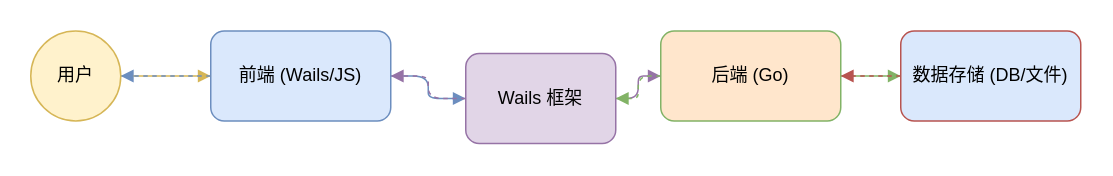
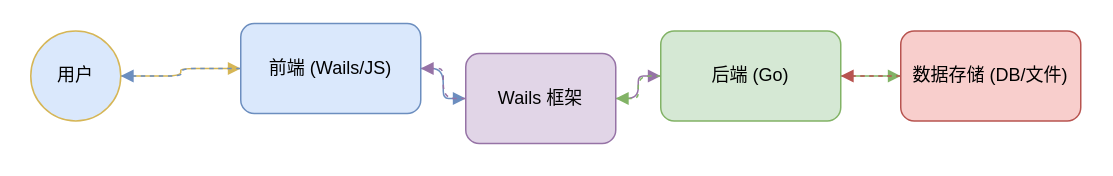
  <mxCell id="0" />
  <mxCell id="1" parent="0" />
- <mxCell id="2" value="用户" style="ellipse;whiteSpace=wrap;html=1;fillColor=#fff2cc;strokeColor=#d6b656;" vertex="1" parent="1"><mxGeometry x="20" y="20" width="60" height="60" as="geometry" /></mxCell>
- <mxCell id="3" value="前端 (Wails/JS)" style="rounded=1;whiteSpace=wrap;html=1;fillColor=#dae8fc;strokeColor=#6c8ebf;" vertex="1" parent="1"><mxGeometry x="140" y="20" width="120" height="60" as="geometry" /></mxCell>
+ <mxCell id="2" value="用户" style="ellipse;whiteSpace=wrap;html=1;fillColor=#dae8fc;strokeColor=#d6b656;" vertex="1" parent="1"><mxGeometry x="20" y="20" width="60" height="60" as="geometry" /></mxCell>
+ <mxCell id="3" value="前端 (Wails/JS)" style="rounded=1;whiteSpace=wrap;html=1;fillColor=#dae8fc;strokeColor=#6c8ebf;" vertex="1" parent="1"><mxGeometry x="160" y="15" width="120" height="60" as="geometry" /></mxCell>
  <mxCell id="4" value="Wails 框架" style="rounded=1;whiteSpace=wrap;html=1;fillColor=#e1d5e7;strokeColor=#9673a6;" vertex="1" parent="1"><mxGeometry x="310" y="35" width="100" height="60" as="geometry" /></mxCell>
- <mxCell id="5" value="后端 (Go)" style="rounded=1;whiteSpace=wrap;html=1;fillColor=#ffe6cc;strokeColor=#82b366;" vertex="1" parent="1"><mxGeometry x="440" y="20" width="120" height="60" as="geometry" /></mxCell>
- <mxCell id="6" value="数据存储 (DB/文件)" style="rounded=1;whiteSpace=wrap;html=1;fillColor=#dae8fc;strokeColor=#b85450;" vertex="1" parent="1"><mxGeometry x="600" y="20" width="120" height="60" as="geometry" /></mxCell>
+ <mxCell id="5" value="后端 (Go)" style="rounded=1;whiteSpace=wrap;html=1;fillColor=#d5e8d4;strokeColor=#82b366;" vertex="1" parent="1"><mxGeometry x="440" y="20" width="120" height="60" as="geometry" /></mxCell>
+ <mxCell id="6" value="数据存储 (DB/文件)" style="rounded=1;whiteSpace=wrap;html=1;fillColor=#f8cecc;strokeColor=#b85450;" vertex="1" parent="1"><mxGeometry x="600" y="20" width="120" height="60" as="geometry" /></mxCell>
  <mxCell id="7" style="edgeStyle=orthogonalEdgeStyle;endArrow=block;html=1;strokeColor=#d6b656;" edge="1" parent="1" source="2" target="3"><mxGeometry relative="1" as="geometry" /></mxCell>
  <mxCell id="8" style="edgeStyle=orthogonalEdgeStyle;endArrow=block;html=1;strokeColor=#6c8ebf;" edge="1" parent="1" source="3" target="4"><mxGeometry relative="1" as="geometry" /></mxCell>
  <mxCell id="9" style="edgeStyle=orthogonalEdgeStyle;endArrow=block;html=1;strokeColor=#9673a6;" edge="1" parent="1" source="4" target="5"><mxGeometry relative="1" as="geometry" /></mxCell>
  <mxCell id="10" style="edgeStyle=orthogonalEdgeStyle;endArrow=block;html=1;strokeColor=#82b366;" edge="1" parent="1" source="5" target="6"><mxGeometry relative="1" as="geometry" /></mxCell>
  <mxCell id="11" style="edgeStyle=orthogonalEdgeStyle;endArrow=block;html=1;strokeColor=#b85450;dashed=1;" edge="1" parent="1" source="6" target="5"><mxGeometry relative="1" as="geometry" /></mxCell>
  <mxCell id="12" style="edgeStyle=orthogonalEdgeStyle;endArrow=block;html=1;strokeColor=#82b366;dashed=1;" edge="1" parent="1" source="5" target="4"><mxGeometry relative="1" as="geometry" /></mxCell>
  <mxCell id="13" style="edgeStyle=orthogonalEdgeStyle;endArrow=block;html=1;strokeColor=#9673a6;dashed=1;" edge="1" parent="1" source="4" target="3"><mxGeometry relative="1" as="geometry" /></mxCell>
  <mxCell id="14" style="edgeStyle=orthogonalEdgeStyle;endArrow=block;html=1;strokeColor=#6c8ebf;dashed=1;" edge="1" parent="1" source="3" target="2"><mxGeometry relative="1" as="geometry" /></mxCell>
